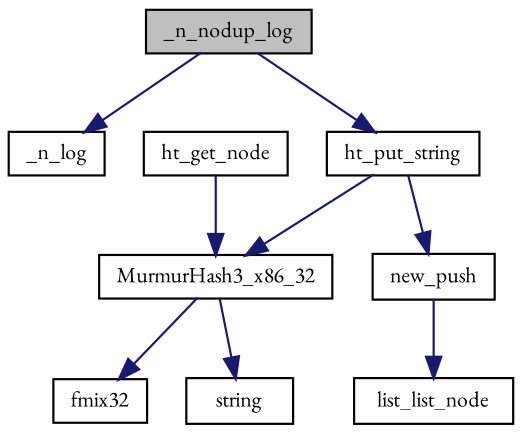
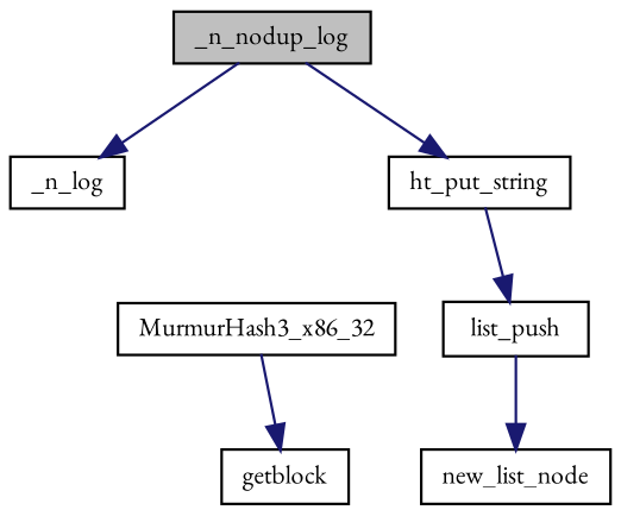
  digraph {
    fontname="EB Garamond"
    rankdir=TB
    node [color=black fillcolor=white fontname="EB Garamond" fontsize=10 shape=record style=filled]
    edge [color=midnightblue fontname="EB Garamond" fontsize=10 labelfontname=Helvetica labelfontsize=10 style=solid]
    n1 [fillcolor=grey75 fontcolor=black height=0.2 label=_n_nodup_log width=0.4]
    n2 [height=0.2 label=_n_log width=0.4]
    n3 [height=0.2 label=ht_put_string width=0.4]
-   n4 [height=0.2 label=ht_get_node width=0.4]
    n5 [height=0.2 label=MurmurHash3_x86_32 width=0.4]
-   n6 [height=0.2 label=new_push width=0.4]
-   n7 [height=0.2 label=fmix32 width=0.4]
-   n8 [height=0.2 label=string width=0.4]
-   n9 [height=0.2 label=list_list_node width=0.4]
+   n6 [height=0.2 label=list_push width=0.4]
+   n8 [height=0.2 label=getblock width=0.4]
+   n9 [height=0.2 label=new_list_node width=0.4]
    n1 -> n2
    n1 -> n3
-   n3 -> n5
    n3 -> n6
-   n4 -> n5
-   n5 -> n7
    n5 -> n8
    n6 -> n9
  }
